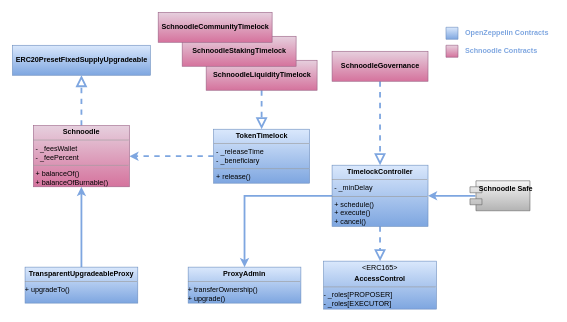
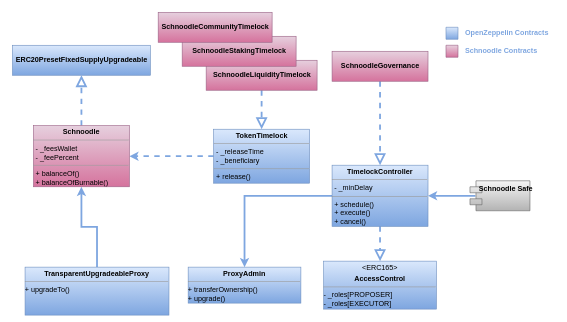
  <mxCell id="0" />
  <mxCell id="1" parent="0" />
  <mxCell id="2" style="edgeStyle=orthogonalEdgeStyle;rounded=0;orthogonalLoop=1;jettySize=auto;html=1;exitX=0.5;exitY=0;exitDx=0;exitDy=0;entryX=0.5;entryY=1;entryDx=0;entryDy=0;strokeColor=#7EA6E0;strokeWidth=3;" parent="1" source="16" target="14" edge="1"><mxGeometry relative="1" as="geometry"><mxPoint x="148" y="361" as="sourcePoint" /><mxPoint x="148" y="283" as="targetPoint" /></mxGeometry></mxCell>
  <mxCell id="3" style="edgeStyle=orthogonalEdgeStyle;rounded=0;orthogonalLoop=1;jettySize=auto;html=1;entryX=0.5;entryY=0;entryDx=0;entryDy=0;strokeColor=#7EA6E0;strokeWidth=3;exitX=0;exitY=0.5;exitDx=0;exitDy=0;" parent="1" target="17" edge="1" source="15"><mxGeometry relative="1" as="geometry"><mxPoint x="553" y="316" as="sourcePoint" /><mxPoint x="403" y="433" as="targetPoint" /></mxGeometry></mxCell>
  <mxCell id="4" value="" style="endArrow=block;dashed=1;endFill=0;endSize=12;html=1;exitX=0.5;exitY=1;exitDx=0;exitDy=0;entryX=0.5;entryY=0;entryDx=0;entryDy=0;strokeColor=#7EA6E0;strokeWidth=3;" parent="1" source="6" target="15" edge="1"><mxGeometry width="160" relative="1" as="geometry"><mxPoint x="633" y="201" as="sourcePoint" /><mxPoint x="723" y="225" as="targetPoint" /></mxGeometry></mxCell>
  <mxCell id="5" value="" style="endArrow=block;dashed=1;endFill=0;endSize=12;html=1;exitX=0.5;exitY=1;exitDx=0;exitDy=0;entryX=0.5;entryY=0;entryDx=0;entryDy=0;strokeColor=#7EA6E0;strokeWidth=3;" parent="1" source="7" target="13" edge="1"><mxGeometry width="160" relative="1" as="geometry"><mxPoint x="367" y="551" as="sourcePoint" /><mxPoint x="397" y="177" as="targetPoint" /></mxGeometry></mxCell>
  <mxCell id="6" value="&lt;b&gt;SchnoodleGovernance&lt;/b&gt;" style="html=1;fillColor=#e6d0de;strokeColor=#996185;gradientColor=#d5739d;" parent="1" vertex="1"><mxGeometry x="553" y="85" width="160" height="50" as="geometry" /></mxCell>
  <mxCell id="7" value="&lt;span style=&quot;font-weight: 700&quot;&gt;SchnoodleLiquidityTimelock&lt;/span&gt;" style="html=1;fillColor=#e6d0de;strokeColor=#996185;gradientColor=#d5739d;" parent="1" vertex="1"><mxGeometry x="343" y="100" width="185" height="50" as="geometry" /></mxCell>
  <mxCell id="8" value="&lt;b&gt;ERC20PresetFixedSupplyUpgradeable&lt;/b&gt;" style="html=1;fillColor=#dae8fc;strokeColor=#6c8ebf;gradientColor=#7ea6e0;" parent="1" vertex="1"><mxGeometry x="20" y="75" width="230" height="50" as="geometry" /></mxCell>
  <mxCell id="9" value="" style="endArrow=block;dashed=1;endFill=0;endSize=12;html=1;exitX=0.5;exitY=0;exitDx=0;exitDy=0;entryX=0.5;entryY=1;entryDx=0;entryDy=0;strokeColor=#7EA6E0;strokeWidth=3;" parent="1" source="14" target="8" edge="1"><mxGeometry width="160" relative="1" as="geometry"><mxPoint x="148" y="175" as="sourcePoint" /><mxPoint x="-45" y="305" as="targetPoint" /></mxGeometry></mxCell>
  <mxCell id="10" value="" style="endArrow=block;dashed=1;endFill=0;endSize=12;html=1;exitX=0.5;exitY=1;exitDx=0;exitDy=0;entryX=0.5;entryY=0;entryDx=0;entryDy=0;strokeColor=#7EA6E0;strokeWidth=3;" parent="1" source="15" target="18" edge="1"><mxGeometry width="160" relative="1" as="geometry"><mxPoint x="633.96" y="371" as="sourcePoint" /><mxPoint x="633" y="441" as="targetPoint" /></mxGeometry></mxCell>
  <mxCell id="11" style="edgeStyle=orthogonalEdgeStyle;rounded=0;orthogonalLoop=1;jettySize=auto;html=1;exitX=0.09;exitY=0.5;exitDx=0;exitDy=0;entryX=1;entryY=0.5;entryDx=0;entryDy=0;exitPerimeter=0;strokeColor=#7EA6E0;strokeWidth=3;" parent="1" source="19" target="15" edge="1"><mxGeometry relative="1" as="geometry"><mxPoint x="861" y="444" as="sourcePoint" /><mxPoint x="733" y="318" as="targetPoint" /></mxGeometry></mxCell>
  <mxCell id="12" style="edgeStyle=orthogonalEdgeStyle;rounded=0;orthogonalLoop=1;jettySize=auto;html=1;entryX=1;entryY=0.5;entryDx=0;entryDy=0;dashed=1;exitX=0;exitY=0.5;exitDx=0;exitDy=0;strokeColor=#7EA6E0;strokeWidth=3;" parent="1" source="13" target="14" edge="1"><mxGeometry relative="1" as="geometry"><mxPoint x="317" y="220" as="sourcePoint" /><mxPoint x="188" y="175" as="targetPoint" /></mxGeometry></mxCell>
  <mxCell id="13" value="&lt;p style=&quot;margin: 0px ; margin-top: 4px ; text-align: center&quot;&gt;&lt;b&gt;TokenTimelock&lt;/b&gt;&lt;/p&gt;&lt;hr size=&quot;1&quot;&gt;&lt;p style=&quot;margin: 0px ; margin-left: 4px&quot;&gt;- _releaseTime&lt;br style=&quot;padding: 0px ; margin: 0px&quot;&gt;- _beneficiary&lt;br&gt;&lt;/p&gt;&lt;hr size=&quot;1&quot;&gt;&lt;p style=&quot;margin: 0px ; margin-left: 4px&quot;&gt;+ release()&lt;/p&gt;" style="verticalAlign=top;align=left;overflow=fill;fontSize=12;fontFamily=Helvetica;html=1;fillColor=#dae8fc;strokeColor=#6c8ebf;gradientColor=#7ea6e0;" parent="1" vertex="1"><mxGeometry x="355.5" y="215" width="160" height="90" as="geometry" /></mxCell>
  <mxCell id="14" value="&lt;p style=&quot;margin: 0px ; margin-top: 4px ; text-align: center&quot;&gt;&lt;b&gt;Schnoodle&lt;/b&gt;&lt;/p&gt;&lt;hr size=&quot;1&quot;&gt;&lt;p style=&quot;margin: 0px ; margin-left: 4px&quot;&gt;- _feesWallet&lt;br style=&quot;padding: 0px ; margin: 0px&quot;&gt;- _feePercent&lt;br&gt;&lt;/p&gt;&lt;hr size=&quot;1&quot;&gt;&lt;p style=&quot;margin: 0px ; margin-left: 4px&quot;&gt;+ balanceOf()&lt;br style=&quot;padding: 0px ; margin: 0px&quot;&gt;+ balanceOfBurnable()&lt;br&gt;&lt;/p&gt;" style="verticalAlign=top;align=left;overflow=fill;fontSize=12;fontFamily=Helvetica;html=1;fillColor=#e6d0de;strokeColor=#996185;gradientColor=#d5739d;" parent="1" vertex="1"><mxGeometry x="55" y="209" width="160" height="102" as="geometry" /></mxCell>
  <mxCell id="15" value="&lt;p style=&quot;margin: 0px ; margin-top: 4px ; text-align: center&quot;&gt;&lt;b&gt;TimelockController&lt;/b&gt;&lt;/p&gt;&lt;hr size=&quot;1&quot;&gt;&lt;p style=&quot;margin: 0px ; margin-left: 4px&quot;&gt;- _minDelay&lt;br&gt;&lt;/p&gt;&lt;hr size=&quot;1&quot;&gt;&lt;p style=&quot;margin: 0px ; margin-left: 4px&quot;&gt;+ schedule()&lt;br style=&quot;padding: 0px ; margin: 0px&quot;&gt;+ execute()&lt;br style=&quot;padding: 0px ; margin: 0px&quot;&gt;+ cancel()&lt;br&gt;&lt;/p&gt;" style="verticalAlign=top;align=left;overflow=fill;fontSize=12;fontFamily=Helvetica;html=1;fillColor=#dae8fc;strokeColor=#6c8ebf;gradientColor=#7ea6e0;" parent="1" vertex="1"><mxGeometry x="553" y="275" width="160" height="102" as="geometry" /></mxCell>
- <mxCell id="16" value="&lt;p style=&quot;margin: 0px ; margin-top: 4px ; text-align: center&quot;&gt;&lt;b&gt;TransparentUpgradeableProxy&lt;/b&gt;&lt;/p&gt;&lt;hr size=&quot;1&quot;&gt;&lt;div style=&quot;height: 2px&quot;&gt;+ upgradeTo()&lt;/div&gt;" style="verticalAlign=top;align=left;overflow=fill;fontSize=12;fontFamily=Helvetica;html=1;fillColor=#dae8fc;strokeColor=#6c8ebf;gradientColor=#7ea6e0;" parent="1" vertex="1"><mxGeometry x="41" y="445" width="188" height="60" as="geometry" /></mxCell>
+ <mxCell id="16" value="&lt;p style=&quot;margin: 0px ; margin-top: 4px ; text-align: center&quot;&gt;&lt;b&gt;TransparentUpgradeableProxy&lt;/b&gt;&lt;/p&gt;&lt;hr size=&quot;1&quot;&gt;&lt;div style=&quot;height: 2px&quot;&gt;+ upgradeTo()&lt;/div&gt;" style="verticalAlign=top;align=left;overflow=fill;fontSize=12;fontFamily=Helvetica;html=1;fillColor=#dae8fc;strokeColor=#6c8ebf;gradientColor=#7ea6e0;" parent="1" vertex="1"><mxGeometry x="41" y="445" width="240" height="80" as="geometry" /></mxCell>
  <mxCell id="17" value="&lt;p style=&quot;margin: 0px ; margin-top: 4px ; text-align: center&quot;&gt;&lt;b&gt;ProxyAdmin&lt;/b&gt;&lt;/p&gt;&lt;hr size=&quot;1&quot;&gt;&lt;div style=&quot;height: 2px&quot;&gt;+ transferOwnership()&lt;br style=&quot;padding: 0px ; margin: 0px&quot;&gt;+ upgrade()&lt;br&gt;&lt;/div&gt;" style="verticalAlign=top;align=left;overflow=fill;fontSize=12;fontFamily=Helvetica;html=1;fillColor=#dae8fc;strokeColor=#6c8ebf;gradientColor=#7ea6e0;" parent="1" vertex="1"><mxGeometry x="313" y="445" width="188" height="60" as="geometry" /></mxCell>
  <mxCell id="18" value="&lt;p style=&quot;margin: 0px ; margin-top: 4px ; text-align: center&quot;&gt;&amp;lt;ERC165&amp;gt;&lt;/p&gt;&lt;p style=&quot;margin: 0px ; margin-top: 4px ; text-align: center&quot;&gt;&lt;b&gt;AccessControl&lt;/b&gt;&lt;/p&gt;&lt;hr size=&quot;1&quot;&gt;&lt;div style=&quot;height: 2px&quot;&gt;- _roles[PROPOSER]&lt;br style=&quot;padding: 0px ; margin: 0px&quot;&gt;- _roles[EXECUTOR]&lt;br&gt;&lt;/div&gt;" style="verticalAlign=top;align=left;overflow=fill;fontSize=12;fontFamily=Helvetica;html=1;fillColor=#dae8fc;strokeColor=#6c8ebf;gradientColor=#7ea6e0;" parent="1" vertex="1"><mxGeometry x="539" y="435" width="188" height="80" as="geometry" /></mxCell>
  <mxCell id="19" value="Schnoodle Safe" style="shape=module;align=left;spacingLeft=20;align=center;verticalAlign=top;fillColor=#f5f5f5;strokeColor=#666666;fontStyle=1;gradientColor=#b3b3b3;" parent="1" vertex="1"><mxGeometry x="783" y="301" width="100" height="50" as="geometry" /></mxCell>
  <mxCell id="20" value="" style="verticalLabelPosition=bottom;verticalAlign=top;html=1;shape=mxgraph.basic.rect;fillColor2=none;strokeWidth=1;size=20;indent=5;gradientColor=#7ea6e0;fillColor=#dae8fc;strokeColor=#6c8ebf;" parent="1" vertex="1"><mxGeometry x="743" y="45" width="20" height="20" as="geometry" /></mxCell>
  <mxCell id="21" value="OpenZeppelin Contracts" style="text;html=1;align=left;verticalAlign=middle;resizable=0;points=[];autosize=1;strokeColor=none;fontColor=#7EA6E0;fontStyle=1" parent="1" vertex="1"><mxGeometry x="773" y="45" width="150" height="20" as="geometry" /></mxCell>
  <mxCell id="22" value="Schnoodle Contracts" style="text;html=1;align=left;verticalAlign=middle;resizable=0;points=[];autosize=1;strokeColor=none;fontColor=#7EA6E0;fontStyle=1" parent="1" vertex="1"><mxGeometry x="773" y="75" width="140" height="20" as="geometry" /></mxCell>
  <mxCell id="23" value="" style="verticalLabelPosition=bottom;verticalAlign=top;html=1;shape=mxgraph.basic.rect;fillColor2=none;strokeWidth=1;size=20;indent=5;gradientColor=#d5739d;fillColor=#e6d0de;strokeColor=#996185;" parent="1" vertex="1"><mxGeometry x="743" y="75" width="20" height="20" as="geometry" /></mxCell>
  <mxCell id="24" value="&lt;span style=&quot;font-weight: 700&quot;&gt;SchnoodleStakingTimelock&lt;/span&gt;" style="html=1;fillColor=#e6d0de;strokeColor=#996185;gradientColor=#d5739d;" vertex="1" parent="1"><mxGeometry x="303" y="60" width="190" height="50" as="geometry" /></mxCell>
  <mxCell id="25" value="&lt;span style=&quot;font-weight: 700&quot;&gt;SchnoodleCommunityTimelock&lt;/span&gt;" style="html=1;fillColor=#e6d0de;strokeColor=#996185;gradientColor=#d5739d;" vertex="1" parent="1"><mxGeometry x="263" y="20" width="190" height="50" as="geometry" /></mxCell>
